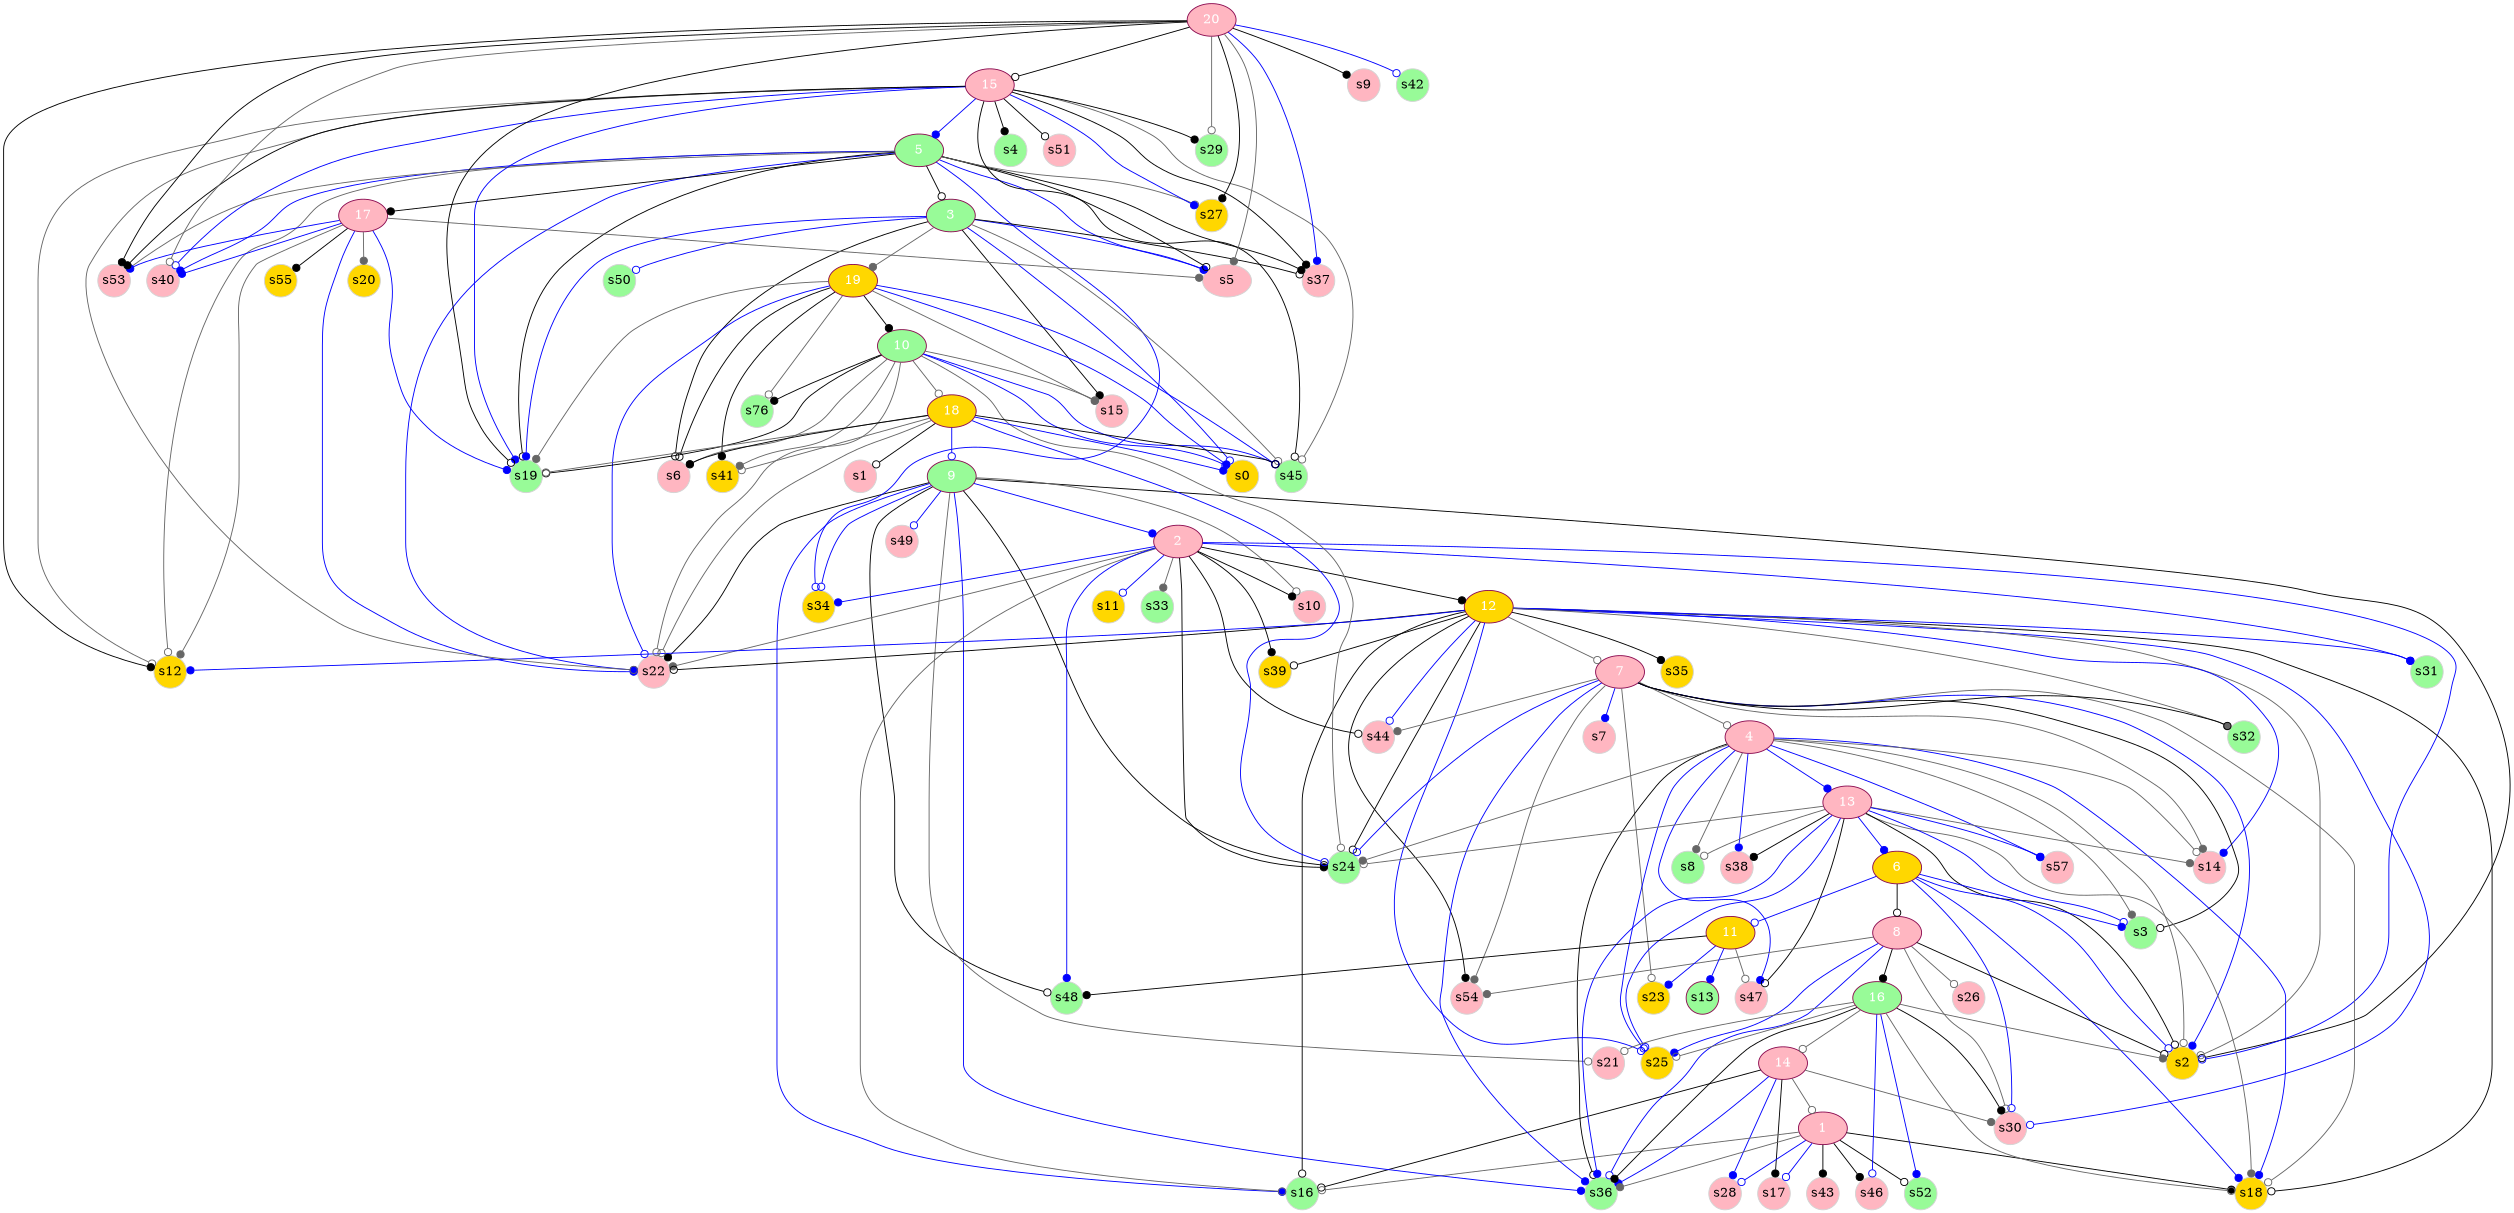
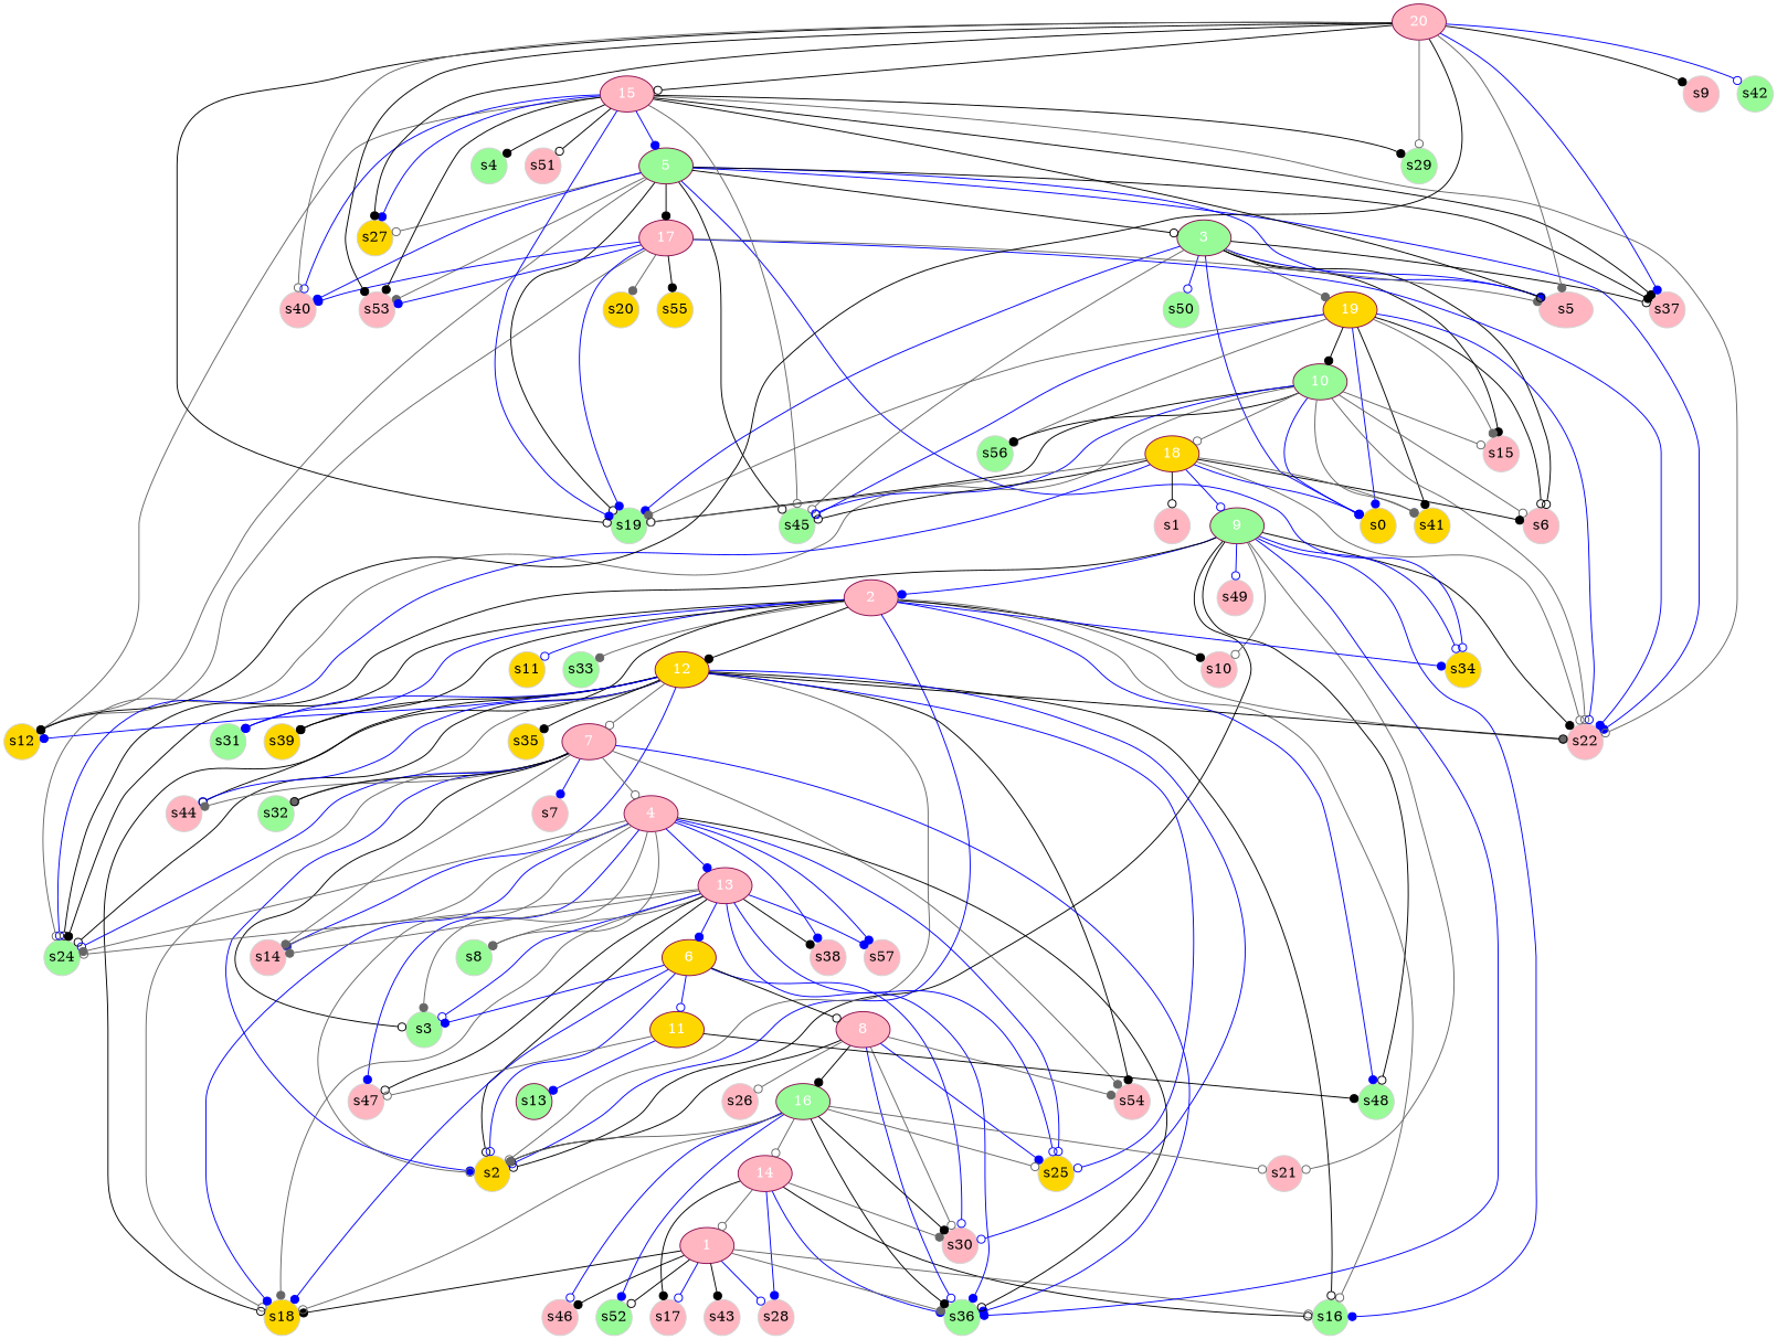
  digraph {
    node [color=lightgrey fillcolor=lightpink fontcolor=black style=filled fixedsize=true shape=circle]
    edge [arrowhead=odot color=blue]
    14 [color=deeppink4 fontcolor=white fixedsize="" shape=""]
    1 [color=deeppink4 fontcolor=white fixedsize="" shape=""]
    s16 [fillcolor=palegreen]
    s17
    s28
    s36 [fillcolor=palegreen]
    s30
    s18 [fillcolor=gold]
    s43
    s46
    s52 [fillcolor=palegreen]
    9 [color=deeppink4 fillcolor=palegreen fontcolor=white fixedsize="" shape=""]
    2 [color=deeppink4 fontcolor=white fixedsize="" shape=""]
    s2 [fillcolor=gold]
    s10
    s22
    s24 [fillcolor=palegreen]
    s34 [fillcolor=gold]
    s48 [fillcolor=palegreen]
    s21
    s49
    12 [color=deeppink4 fillcolor=gold fontcolor=white fixedsize="" shape=""]
    s11 [fillcolor=gold]
    s31 [fillcolor=palegreen]
    s33 [fillcolor=palegreen]
    s39 [fillcolor=gold]
    s44
    s12 [fillcolor=gold]
    7 [color=deeppink4 fontcolor=white fixedsize="" shape=""]
    s14
    s32 [fillcolor=palegreen]
    s54
    s25 [fillcolor=gold]
    s35 [fillcolor=gold]
    5 [color=deeppink4 fillcolor=palegreen fontcolor=white fixedsize="" shape=""]
    3 [color=deeppink4 fillcolor=palegreen fontcolor=white fixedsize="" shape=""]
    17 [color=deeppink4 fontcolor=white fixedsize="" shape=""]
    s5 [shape=ellipse]
    s19 [fillcolor=palegreen]
    s37
    s45 [fillcolor=palegreen]
    s27 [fillcolor=gold]
    s40
    s53
    19 [color=deeppink4 fillcolor=gold fontcolor=white fixedsize="" shape=""]
    s0 [fillcolor=gold]
    s6
    s15
    s50 [fillcolor=palegreen]
    s20 [fillcolor=gold]
    s55 [fillcolor=gold]
    s41 [fillcolor=gold]
    10 [color=deeppink4 fillcolor=palegreen fontcolor=white fixedsize="" shape=""]
-   s56 [fillcolor=palegreen label=s76]
+   s56 [fillcolor=palegreen]
    4 [color=deeppink4 fontcolor=white fixedsize="" shape=""]
    s3 [fillcolor=palegreen]
    s7
-   s23 [fillcolor=gold]
    13 [color=deeppink4 fontcolor=white fixedsize="" shape=""]
    s8 [fillcolor=palegreen]
    s38
    s47
    s57
    6 [color=deeppink4 fillcolor=gold fontcolor=white fixedsize="" shape=""]
    15 [color=deeppink4 fontcolor=white fixedsize="" shape=""]
    s4 [fillcolor=palegreen]
    s29 [fillcolor=palegreen]
    s51
    8 [color=deeppink4 fontcolor=white fixedsize="" shape=""]
    11 [color=deeppink4 fillcolor=gold fontcolor=white fixedsize="" shape=""]
    16 [color=deeppink4 fillcolor=palegreen fontcolor=white fixedsize="" shape=""]
    s26
    s13 [color=deeppink4 fillcolor=palegreen]
    18 [color=deeppink4 fillcolor=gold fontcolor=white fixedsize="" shape=""]
    s1
    20 [color=deeppink4 fontcolor=white fixedsize="" shape=""]
    s9
    s42 [fillcolor=palegreen]
    14 -> 1 [color=gray40]
    14 -> s16 [color=black]
    14 -> s17 [arrowhead=dot color=black]
    14 -> s28 [arrowhead=dot]
    14 -> s36 [arrowhead=dot]
    14 -> s30 [arrowhead=dot color=gray40]
    1 -> s16 [color=gray40]
    1 -> s17
    1 -> s28
    1 -> s36 [arrowhead=dot color=gray40]
    1 -> s18 [arrowhead=dot color=black]
    1 -> s43 [arrowhead=dot color=black]
    1 -> s46 [arrowhead=dot color=black]
    1 -> s52 [color=black]
    9 -> s16 [arrowhead=dot]
    9 -> s36 [arrowhead=dot]
    9 -> 2 [arrowhead=dot]
    9 -> s2 [color=black]
    9 -> s10 [color=gray40]
    9 -> s22 [arrowhead=dot color=black]
    9 -> s24 [color=black]
    9 -> s34
    9 -> s48 [color=black]
    9 -> s21 [color=gray40]
    9 -> s49
    2 -> s16 [color=gray40]
    2 -> s2
    2 -> s10 [arrowhead=dot color=black]
    2 -> s22 [arrowhead=dot color=gray40]
    2 -> s24 [arrowhead=dot color=black]
    2 -> s34 [arrowhead=dot]
    2 -> s48 [arrowhead=dot]
    2 -> 12 [arrowhead=dot color=black]
    2 -> s11
    2 -> s31
    2 -> s33 [arrowhead=dot color=gray40]
    2 -> s39 [arrowhead=dot color=black]
    2 -> s44 [color=black]
    12 -> s16 [color=black]
    12 -> s30
    12 -> s18 [color=black]
    12 -> s2 [color=gray40]
    12 -> s22 [color=black]
    12 -> s24 [color=black]
    12 -> s31 [arrowhead=dot]
    12 -> s39 [color=black]
    12 -> s44
    12 -> s12 [arrowhead=dot]
    12 -> 7 [color=gray40]
    12 -> s14 [arrowhead=dot]
    12 -> s32 [arrowhead=dot color=gray40]
    12 -> s54 [arrowhead=dot color=black]
    12 -> s25
    12 -> s35 [arrowhead=dot color=black]
    7 -> s36 [arrowhead=dot]
    7 -> s18 [color=gray40]
    7 -> s2 [arrowhead=dot]
    7 -> s24
    7 -> s44 [arrowhead=dot color=gray40]
    7 -> s14 [arrowhead=dot color=gray40]
    7 -> s32 [color=black]
    7 -> s54 [arrowhead=dot color=gray40]
    7 -> 4 [color=gray40]
    7 -> s3 [color=black]
    7 -> s7 [arrowhead=dot]
-   7 -> s23 [color=gray40]
    5 -> s22 [arrowhead=dot]
    5 -> s34
    5 -> s12 [color=gray40]
    5 -> 3 [color=black]
    5 -> 17 [arrowhead=dot color=black]
    5 -> s5
    5 -> s19 [color=black]
    5 -> s37 [arrowhead=dot color=black]
    5 -> s45 [color=black]
    5 -> s27 [color=gray40]
    5 -> s40 [arrowhead=dot]
    5 -> s53 [arrowhead=dot color=gray40]
    3 -> s5 [arrowhead=dot]
    3 -> s19 [arrowhead=dot]
    3 -> s37 [color=black]
    3 -> s45 [color=gray40]
    3 -> 19 [arrowhead=dot color=gray40]
    3 -> s0
    3 -> s6 [color=black]
    3 -> s15 [arrowhead=dot color=black]
    3 -> s50
    17 -> s22 [arrowhead=dot]
    17 -> s12 [arrowhead=dot color=gray40]
    17 -> s5 [arrowhead=dot color=gray40]
    17 -> s19 [arrowhead=dot]
    17 -> s40 [arrowhead=dot]
    17 -> s53 [arrowhead=dot]
    17 -> s20 [arrowhead=dot color=gray40]
    17 -> s55 [arrowhead=dot color=black]
    19 -> s22
    19 -> s19 [arrowhead=dot color=gray40]
    19 -> s45
    19 -> s0 [arrowhead=dot]
    19 -> s6 [color=black]
    19 -> s15 [arrowhead=dot color=gray40]
    19 -> s41 [arrowhead=dot color=black]
    19 -> 10 [arrowhead=dot color=black]
    19 -> s56 [color=gray40]
    10 -> s22 [color=gray40]
    10 -> s24 [color=gray40]
    10 -> s19 [color=black]
    10 -> s45
    10 -> s0
    10 -> s6 [color=gray40]
    10 -> s15 [color=gray40]
    10 -> s41 [arrowhead=dot color=gray40]
    10 -> s56 [arrowhead=dot color=black]
    10 -> 18 [color=gray40]
    4 -> s36 [color=black]
    4 -> s18 [arrowhead=dot]
    4 -> s2 [color=gray40]
    4 -> s24 [arrowhead=dot color=gray40]
    4 -> s14 [color=gray40]
    4 -> s25
    4 -> s3 [arrowhead=dot color=gray40]
    4 -> 13 [arrowhead=dot]
    4 -> s8 [arrowhead=dot color=gray40]
    4 -> s38 [arrowhead=dot]
    4 -> s47 [arrowhead=dot]
    4 -> s57 [arrowhead=dot]
    13 -> s36 [arrowhead=dot]
    13 -> s18 [arrowhead=dot color=gray40]
    13 -> s2 [color=black]
    13 -> s24 [color=gray40]
    13 -> s14 [arrowhead=dot color=gray40]
    13 -> s25
    13 -> s3
    13 -> s8 [color=gray40]
    13 -> s38 [arrowhead=dot color=black]
    13 -> s47 [color=black]
    13 -> s57 [arrowhead=dot]
    13 -> 6 [arrowhead=dot]
    6 -> s30
    6 -> s18 [arrowhead=dot]
    6 -> s2
    6 -> s3 [arrowhead=dot]
    6 -> 8 [color=black]
    6 -> 11
    15 -> s22 [color=gray40]
    15 -> s12 [color=gray40]
    15 -> 5 [arrowhead=dot]
    15 -> s5 [color=black]
    15 -> s19 [arrowhead=dot]
    15 -> s37 [arrowhead=dot color=black]
    15 -> s45 [color=gray40]
    15 -> s27 [arrowhead=dot]
    15 -> s40
    15 -> s53 [arrowhead=dot color=black]
    15 -> s4 [arrowhead=dot color=black]
    15 -> s29 [arrowhead=dot color=black]
    15 -> s51 [color=black]
    8 -> s36
    8 -> s30 [color=gray40]
    8 -> s2 [color=black]
    8 -> s54 [arrowhead=dot color=gray40]
    8 -> s25 [arrowhead=dot]
    8 -> 16 [arrowhead=dot color=black]
    8 -> s26 [color=gray40]
    11 -> s48 [arrowhead=dot color=black]
-   11 -> s23 [arrowhead=dot]
    11 -> s47 [color=gray40]
    11 -> s13 [arrowhead=dot]
    16 -> 14 [color=gray40]
    16 -> s36 [arrowhead=dot color=black]
    16 -> s30 [arrowhead=dot color=black]
    16 -> s18 [color=gray40]
    16 -> s46
    16 -> s52 [arrowhead=dot]
    16 -> s2 [arrowhead=dot color=gray40]
    16 -> s21 [color=gray40]
    16 -> s25 [color=gray40]
    18 -> 9
    18 -> s22 [color=gray40]
    18 -> s24
    18 -> s19 [color=gray40]
    18 -> s45 [color=black]
    18 -> s0 [arrowhead=dot]
    18 -> s6 [arrowhead=dot color=black]
    18 -> s41 [color=gray40]
    18 -> s1 [color=black]
    20 -> s12 [arrowhead=dot color=black]
    20 -> s5 [arrowhead=dot color=gray40]
    20 -> s19 [color=black]
    20 -> s37 [arrowhead=dot]
    20 -> s27 [arrowhead=dot color=black]
    20 -> s40 [color=gray40]
    20 -> s53 [arrowhead=dot color=black]
    20 -> 15 [color=black]
    20 -> s29 [color=gray40]
    20 -> s9 [arrowhead=dot color=black]
    20 -> s42
  }
